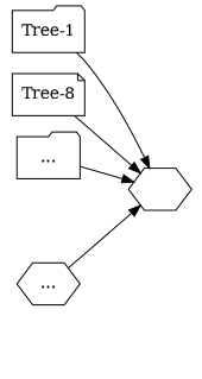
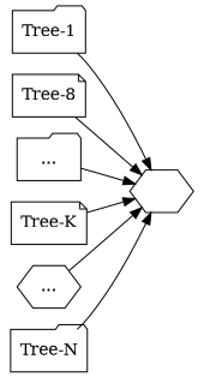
  digraph {
    rankdir=LR
    node [shape=folder]
    n1 [label="Tree-1"]
    n2 [label="  " shape=hexagon]
    n3 [label="Tree-8" shape=note]
    n4 [label="..."]
+   n5 [label="Tree-K" shape=note]
    n6 [label="..." shape=hexagon]
+   n7 [label="Tree-N"]
    n1 -> n2
    n3 -> n2
    n4 -> n2
+   n5 -> n2
    n6 -> n2
+   n7 -> n2
  }
